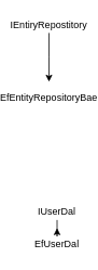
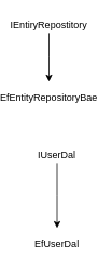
  <mxCell id="0" />
  <mxCell id="1" parent="0" />
  <mxCell id="2" style="edgeStyle=orthogonalEdgeStyle;rounded=0;orthogonalLoop=1;jettySize=auto;html=1;" edge="1" parent="1" source="3"><mxGeometry relative="1" as="geometry"><mxPoint x="40" y="100" as="targetPoint" /></mxGeometry></mxCell>
  <mxCell id="3" value="IEntiryRepostitory" style="text;html=1;strokeColor=none;fillColor=none;align=center;verticalAlign=middle;whiteSpace=wrap;rounded=0;" vertex="1" parent="1"><mxGeometry x="20" y="20" width="40" height="20" as="geometry" /></mxCell>
  <mxCell id="4" value="EfEntityRepositoryBae" style="text;html=1;strokeColor=none;fillColor=none;align=center;verticalAlign=middle;whiteSpace=wrap;rounded=0;" vertex="1" parent="1"><mxGeometry x="20" y="110" width="40" height="20" as="geometry" /></mxCell>
  <mxCell id="5" style="edgeStyle=orthogonalEdgeStyle;rounded=0;orthogonalLoop=1;jettySize=auto;html=1;" edge="1" parent="1" source="6"><mxGeometry relative="1" as="geometry"><mxPoint x="50" y="280" as="targetPoint" /></mxGeometry></mxCell>
- <mxCell id="6" value="IUserDal" style="text;html=1;strokeColor=none;fillColor=none;align=center;verticalAlign=middle;whiteSpace=wrap;rounded=0;" vertex="1" parent="1"><mxGeometry x="30" y="250" width="40" height="20" as="geometry" /></mxCell>
+ <mxCell id="6" value="IUserDal" style="text;html=1;strokeColor=none;fillColor=none;align=center;verticalAlign=middle;whiteSpace=wrap;rounded=0;" vertex="1" parent="1"><mxGeometry x="30" y="180" width="40" height="20" as="geometry" /></mxCell>
  <mxCell id="7" value="EfUserDal" style="text;html=1;strokeColor=none;fillColor=none;align=center;verticalAlign=middle;whiteSpace=wrap;rounded=0;" vertex="1" parent="1"><mxGeometry x="30" y="290" width="40" height="20" as="geometry" /></mxCell>
